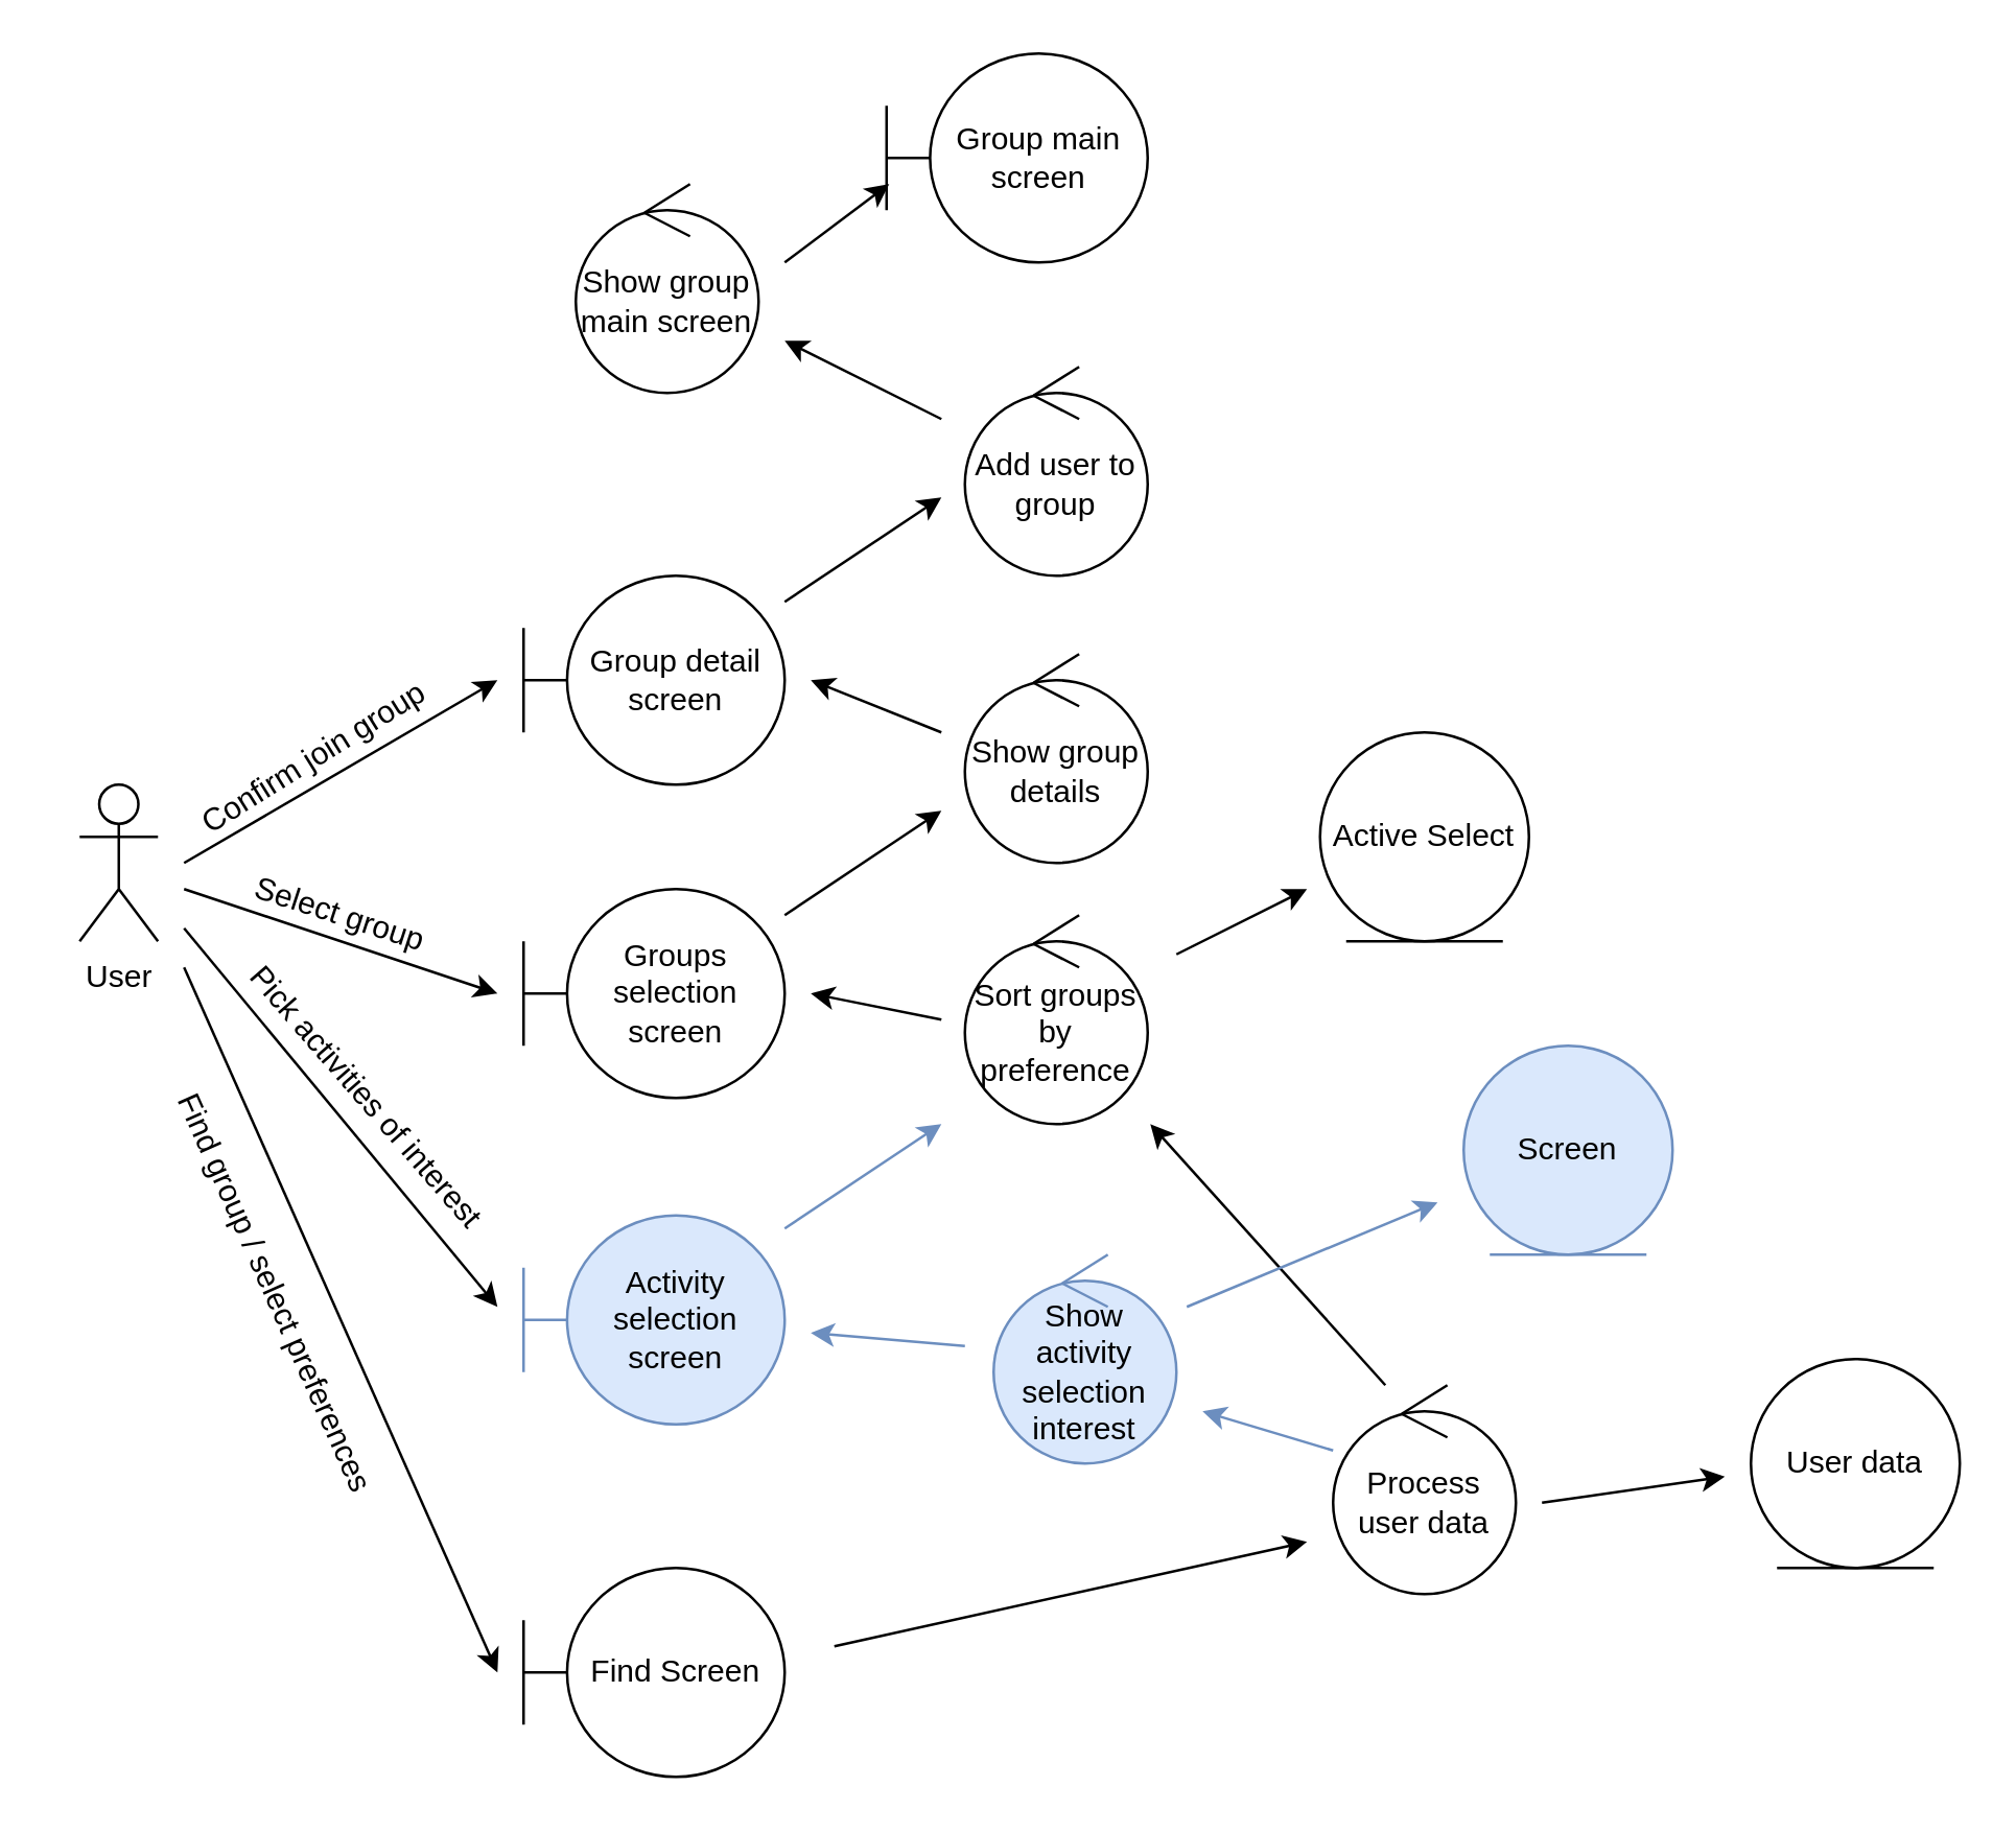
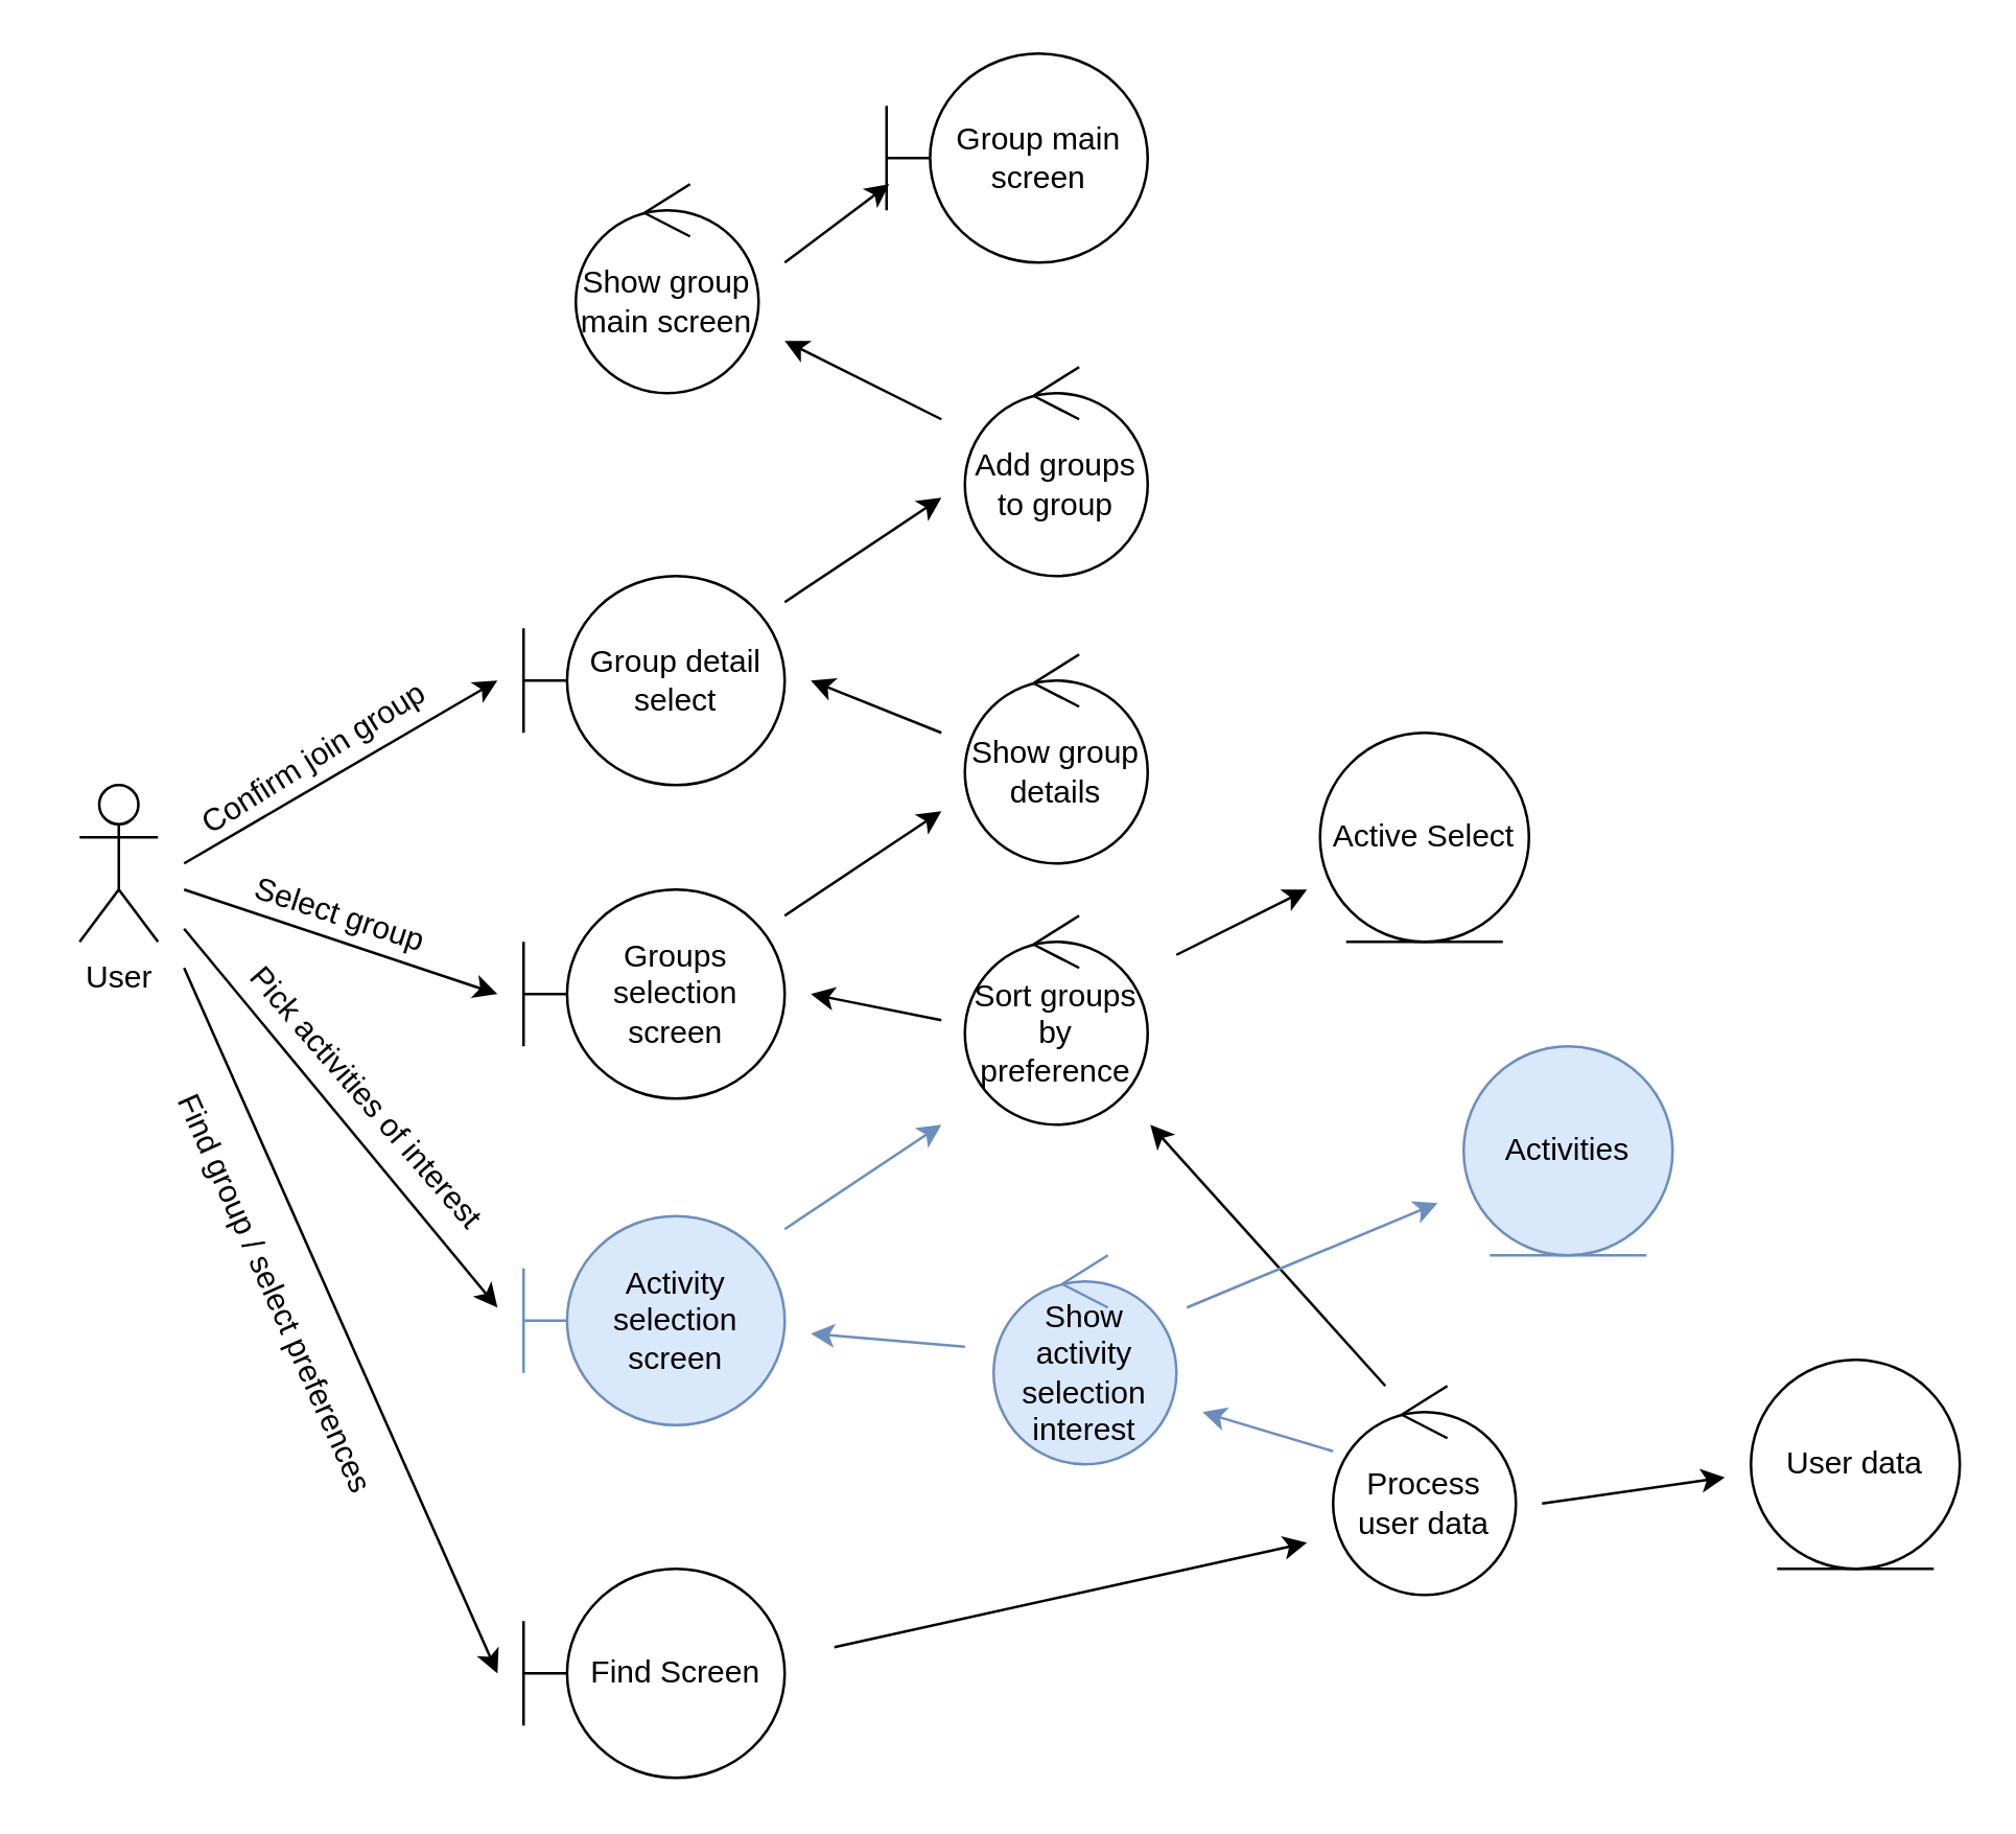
  <mxCell id="0" />
  <mxCell id="1" parent="0" />
  <mxCell id="2" value="User" style="shape=umlActor;verticalLabelPosition=bottom;verticalAlign=top;html=1;outlineConnect=0;" vertex="1" parent="1"><mxGeometry x="30" y="300" width="30" height="60" as="geometry" /></mxCell>
  <mxCell id="3" value="Find Screen" style="shape=umlBoundary;whiteSpace=wrap;html=1;" vertex="1" parent="1"><mxGeometry x="200" y="600" width="100" height="80" as="geometry" /></mxCell>
  <mxCell id="4" value="Groups selection screen" style="shape=umlBoundary;whiteSpace=wrap;html=1;" vertex="1" parent="1"><mxGeometry x="200" y="340" width="100" height="80" as="geometry" /></mxCell>
  <mxCell id="5" value="Process user data" style="ellipse;shape=umlControl;whiteSpace=wrap;html=1;" vertex="1" parent="1"><mxGeometry x="510" y="530" width="70" height="80" as="geometry" /></mxCell>
  <mxCell id="6" value="Sort groups by preference" style="ellipse;shape=umlControl;whiteSpace=wrap;html=1;" vertex="1" parent="1"><mxGeometry x="369" y="350" width="70" height="80" as="geometry" /></mxCell>
- <mxCell id="7" value="Add user to group" style="ellipse;shape=umlControl;whiteSpace=wrap;html=1;" vertex="1" parent="1"><mxGeometry x="369" y="140" width="70" height="80" as="geometry" /></mxCell>
+ <mxCell id="7" value="Add groups to group" style="ellipse;shape=umlControl;whiteSpace=wrap;html=1;" vertex="1" parent="1"><mxGeometry x="369" y="140" width="70" height="80" as="geometry" /></mxCell>
  <mxCell id="8" value="Show group details" style="ellipse;shape=umlControl;whiteSpace=wrap;html=1;" vertex="1" parent="1"><mxGeometry x="369" y="250" width="70" height="80" as="geometry" /></mxCell>
- <mxCell id="9" value="Group detail screen" style="shape=umlBoundary;whiteSpace=wrap;html=1;" vertex="1" parent="1"><mxGeometry x="200" y="220" width="100" height="80" as="geometry" /></mxCell>
+ <mxCell id="9" value="Group detail select" style="shape=umlBoundary;whiteSpace=wrap;html=1;" vertex="1" parent="1"><mxGeometry x="200" y="220" width="100" height="80" as="geometry" /></mxCell>
  <mxCell id="10" value="Group main screen" style="shape=umlBoundary;whiteSpace=wrap;html=1;" vertex="1" parent="1"><mxGeometry x="339" y="20" width="100" height="80" as="geometry" /></mxCell>
  <mxCell id="11" value="Show group main screen" style="ellipse;shape=umlControl;whiteSpace=wrap;html=1;" vertex="1" parent="1"><mxGeometry x="220" y="70" width="70" height="80" as="geometry" /></mxCell>
  <mxCell id="12" value="" style="endArrow=classic;html=1;rounded=0;" edge="1" parent="1"><mxGeometry width="50" height="50" relative="1" as="geometry"><mxPoint x="70" y="370" as="sourcePoint" /><mxPoint x="190" y="640" as="targetPoint" /></mxGeometry></mxCell>
  <mxCell id="13" value="Find group / select preferences" style="text;html=1;strokeColor=none;fillColor=none;align=center;verticalAlign=middle;whiteSpace=wrap;rounded=0;rotation=66;" vertex="1" parent="1"><mxGeometry x="20" y="480" width="170" height="30" as="geometry" /></mxCell>
  <mxCell id="14" value="" style="endArrow=classic;html=1;rounded=0;" edge="1" parent="1"><mxGeometry width="50" height="50" relative="1" as="geometry"><mxPoint x="319" y="630" as="sourcePoint" /><mxPoint x="500" y="590" as="targetPoint" /></mxGeometry></mxCell>
  <mxCell id="15" value="" style="endArrow=classic;html=1;rounded=0;fillColor=#dae8fc;strokeColor=#6c8ebf;" edge="1" parent="1"><mxGeometry width="50" height="50" relative="1" as="geometry"><mxPoint x="510" y="555" as="sourcePoint" /><mxPoint x="460" y="540" as="targetPoint" /></mxGeometry></mxCell>
  <mxCell id="16" value="Show activity selection interest" style="ellipse;shape=umlControl;whiteSpace=wrap;html=1;fillColor=#dae8fc;strokeColor=#6c8ebf;" vertex="1" parent="1"><mxGeometry x="380" y="480" width="70" height="80" as="geometry" /></mxCell>
  <mxCell id="17" value="Activity selection screen" style="shape=umlBoundary;whiteSpace=wrap;html=1;fillColor=#dae8fc;strokeColor=#6c8ebf;" vertex="1" parent="1"><mxGeometry x="200" y="465" width="100" height="80" as="geometry" /></mxCell>
  <mxCell id="18" value="" style="endArrow=classic;html=1;rounded=0;fillColor=#dae8fc;strokeColor=#6c8ebf;" edge="1" parent="1"><mxGeometry width="50" height="50" relative="1" as="geometry"><mxPoint x="369" y="515" as="sourcePoint" /><mxPoint x="310" y="510" as="targetPoint" /></mxGeometry></mxCell>
  <mxCell id="19" value="" style="endArrow=classic;html=1;rounded=0;fillColor=#dae8fc;strokeColor=#6c8ebf;" edge="1" parent="1"><mxGeometry width="50" height="50" relative="1" as="geometry"><mxPoint x="300" y="470" as="sourcePoint" /><mxPoint x="360" y="430" as="targetPoint" /></mxGeometry></mxCell>
  <mxCell id="20" value="" style="endArrow=classic;html=1;rounded=0;" edge="1" parent="1"><mxGeometry width="50" height="50" relative="1" as="geometry"><mxPoint x="530" y="530" as="sourcePoint" /><mxPoint x="440" y="430" as="targetPoint" /></mxGeometry></mxCell>
  <mxCell id="21" value="" style="endArrow=classic;html=1;rounded=0;" edge="1" parent="1"><mxGeometry width="50" height="50" relative="1" as="geometry"><mxPoint x="70" y="355" as="sourcePoint" /><mxPoint x="190" y="500" as="targetPoint" /></mxGeometry></mxCell>
  <mxCell id="22" value="" style="endArrow=classic;html=1;rounded=0;" edge="1" parent="1"><mxGeometry width="50" height="50" relative="1" as="geometry"><mxPoint x="70" y="340" as="sourcePoint" /><mxPoint x="190" y="380" as="targetPoint" /></mxGeometry></mxCell>
  <mxCell id="23" value="" style="endArrow=classic;html=1;rounded=0;" edge="1" parent="1"><mxGeometry width="50" height="50" relative="1" as="geometry"><mxPoint x="70" y="330" as="sourcePoint" /><mxPoint x="190" y="260" as="targetPoint" /></mxGeometry></mxCell>
  <mxCell id="24" value="" style="endArrow=classic;html=1;rounded=0;" edge="1" parent="1"><mxGeometry width="50" height="50" relative="1" as="geometry"><mxPoint x="360" y="390" as="sourcePoint" /><mxPoint x="310" y="380" as="targetPoint" /></mxGeometry></mxCell>
  <mxCell id="25" value="" style="endArrow=classic;html=1;rounded=0;" edge="1" parent="1"><mxGeometry width="50" height="50" relative="1" as="geometry"><mxPoint x="300" y="350" as="sourcePoint" /><mxPoint x="360" y="310" as="targetPoint" /></mxGeometry></mxCell>
  <mxCell id="26" value="" style="endArrow=classic;html=1;rounded=0;" edge="1" parent="1"><mxGeometry width="50" height="50" relative="1" as="geometry"><mxPoint x="360" y="280" as="sourcePoint" /><mxPoint x="310" y="260" as="targetPoint" /></mxGeometry></mxCell>
  <mxCell id="27" value="" style="endArrow=classic;html=1;rounded=0;" edge="1" parent="1"><mxGeometry width="50" height="50" relative="1" as="geometry"><mxPoint x="300" y="230" as="sourcePoint" /><mxPoint x="360" y="190" as="targetPoint" /></mxGeometry></mxCell>
  <mxCell id="28" value="" style="endArrow=classic;html=1;rounded=0;" edge="1" parent="1"><mxGeometry width="50" height="50" relative="1" as="geometry"><mxPoint x="360" y="160" as="sourcePoint" /><mxPoint x="300" y="130" as="targetPoint" /></mxGeometry></mxCell>
  <mxCell id="29" value="" style="endArrow=classic;html=1;rounded=0;" edge="1" parent="1"><mxGeometry width="50" height="50" relative="1" as="geometry"><mxPoint x="300" y="100" as="sourcePoint" /><mxPoint x="340" y="70" as="targetPoint" /></mxGeometry></mxCell>
  <mxCell id="30" value="Pick activities of interest" style="text;html=1;strokeColor=none;fillColor=none;align=center;verticalAlign=middle;whiteSpace=wrap;rounded=0;rotation=49;" vertex="1" parent="1"><mxGeometry x="70" y="410" width="140" height="20" as="geometry" /></mxCell>
  <mxCell id="31" value="Select group" style="text;html=1;strokeColor=none;fillColor=none;align=center;verticalAlign=middle;whiteSpace=wrap;rounded=0;rotation=18;" vertex="1" parent="1"><mxGeometry x="80" y="340" width="100" height="20" as="geometry" /></mxCell>
  <mxCell id="32" value="Confirm join group" style="text;html=1;strokeColor=none;fillColor=none;align=center;verticalAlign=middle;whiteSpace=wrap;rounded=0;rotation=-32;" vertex="1" parent="1"><mxGeometry x="60" y="280" width="120" height="20" as="geometry" /></mxCell>
  <mxCell id="33" value="User data" style="ellipse;shape=umlEntity;whiteSpace=wrap;html=1;" vertex="1" parent="1"><mxGeometry x="670" y="520" width="80" height="80" as="geometry" /></mxCell>
- <mxCell id="34" value="Screen" style="ellipse;shape=umlEntity;whiteSpace=wrap;html=1;fillColor=#dae8fc;strokeColor=#6c8ebf;" vertex="1" parent="1"><mxGeometry x="560" y="400" width="80" height="80" as="geometry" /></mxCell>
+ <mxCell id="34" value="Activities" style="ellipse;shape=umlEntity;whiteSpace=wrap;html=1;fillColor=#dae8fc;strokeColor=#6c8ebf;" vertex="1" parent="1"><mxGeometry x="560" y="400" width="80" height="80" as="geometry" /></mxCell>
  <mxCell id="35" value="Active Select" style="ellipse;shape=umlEntity;whiteSpace=wrap;html=1;" vertex="1" parent="1"><mxGeometry x="505" y="280" width="80" height="80" as="geometry" /></mxCell>
  <mxCell id="36" value="" style="endArrow=classic;html=1;rounded=0;fillColor=#dae8fc;strokeColor=#6c8ebf;" edge="1" parent="1"><mxGeometry width="50" height="50" relative="1" as="geometry"><mxPoint x="454" y="500" as="sourcePoint" /><mxPoint x="550" y="460" as="targetPoint" /></mxGeometry></mxCell>
  <mxCell id="37" value="" style="endArrow=classic;html=1;rounded=0;" edge="1" parent="1"><mxGeometry width="50" height="50" relative="1" as="geometry"><mxPoint x="590" y="575" as="sourcePoint" /><mxPoint x="660" y="565" as="targetPoint" /></mxGeometry></mxCell>
  <mxCell id="38" value="" style="endArrow=classic;html=1;rounded=0;" edge="1" parent="1"><mxGeometry width="50" height="50" relative="1" as="geometry"><mxPoint x="450" y="365" as="sourcePoint" /><mxPoint x="500" y="340" as="targetPoint" /></mxGeometry></mxCell>
